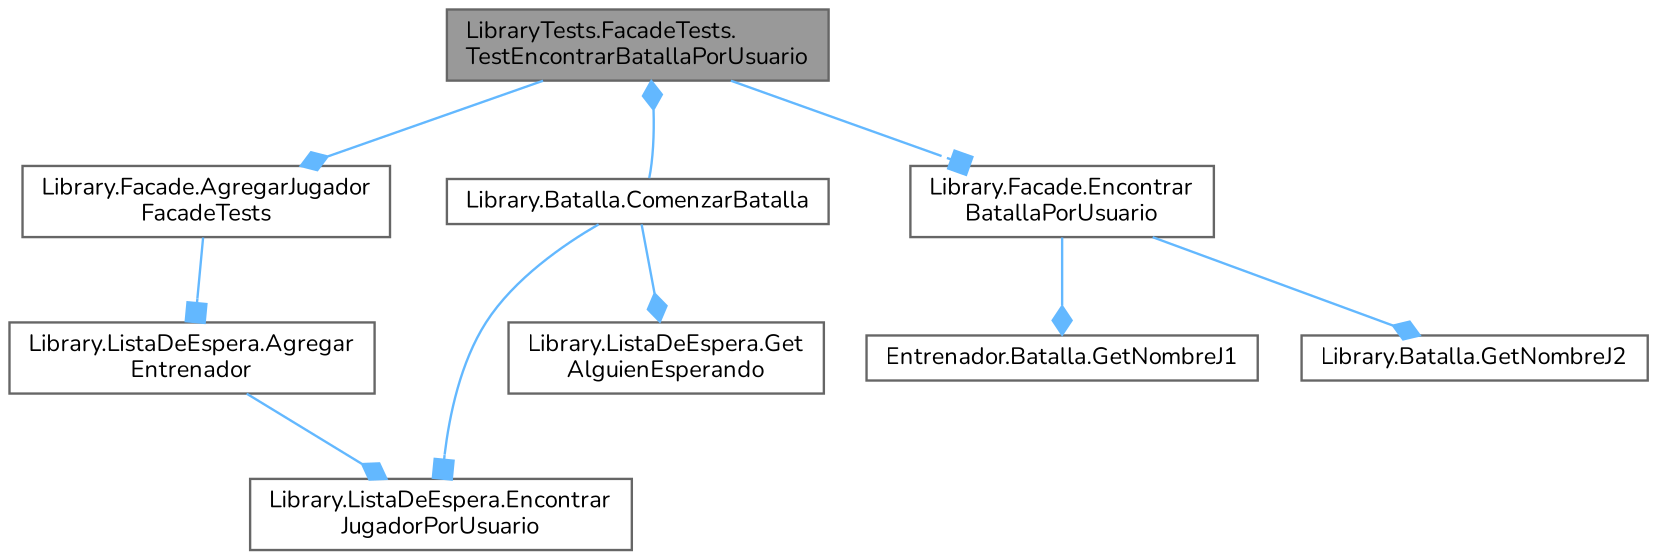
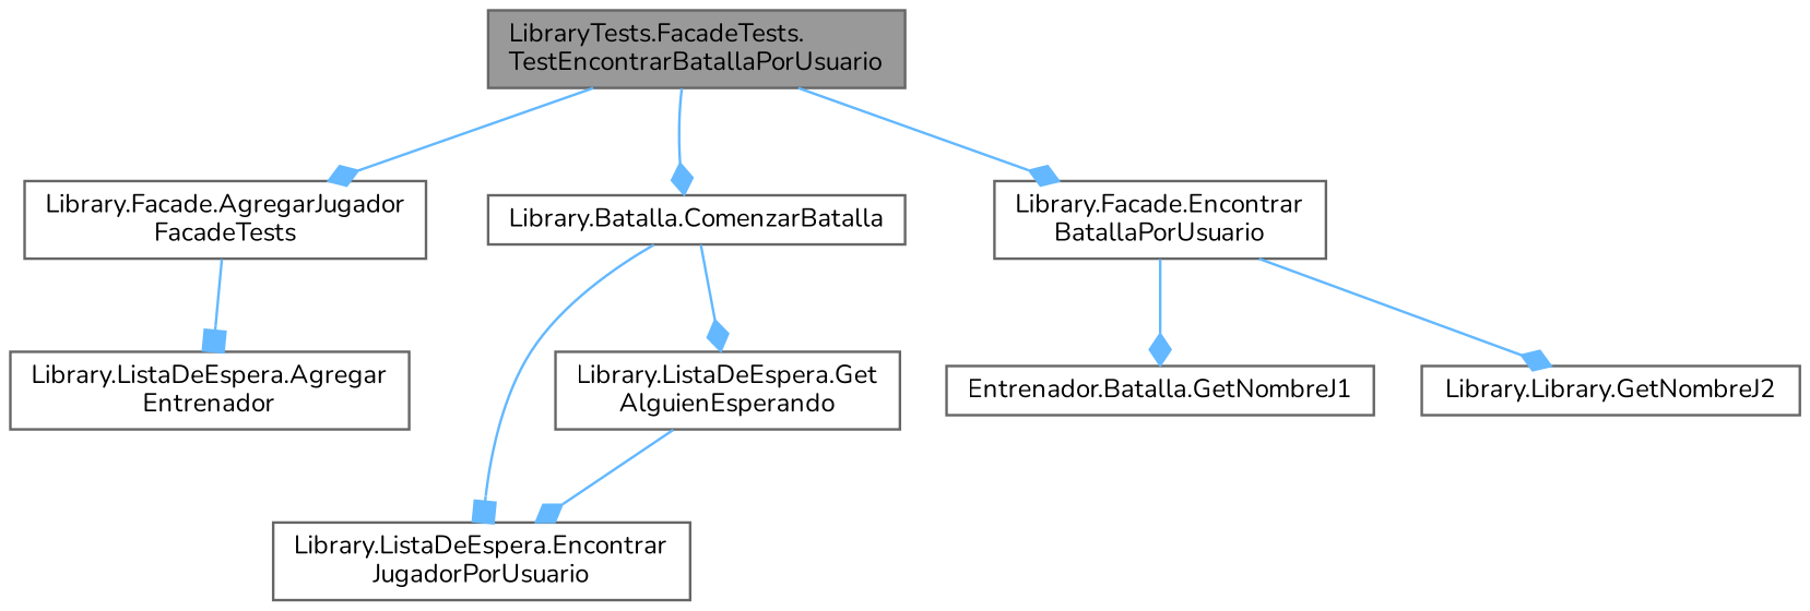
  digraph {
    fontname=Nunito
    rankdir=TB
    node [color=grey40 fillcolor=white fontname=Nunito fontsize=10 shape=box style=filled]
    edge [arrowhead=diamond color=steelblue1 fontname=Nunito fontsize=10 labelfontname=Helvetica labelfontsize=10 style=solid]
    n1 [color=gray40 fillcolor=grey60 fontcolor=black height=0.2 label="LibraryTests.FacadeTests.\lTestEncontrarBatallaPorUsuario" width=0.4]
    n2 [height=0.2 label="Library.Facade.AgregarJugador\lFacadeTests" width=0.4]
    n3 [height=0.2 label="Library.Batalla.ComenzarBatalla" width=0.4]
    n4 [height=0.2 label="Library.Facade.Encontrar\lBatallaPorUsuario" width=0.4]
    n5 [height=0.2 label="Library.ListaDeEspera.Agregar\lEntrenador" width=0.4]
    n6 [height=0.2 label="Library.ListaDeEspera.Encontrar\lJugadorPorUsuario" width=0.4]
    n7 [height=0.2 label="Library.ListaDeEspera.Get\lAlguienEsperando" width=0.4]
    n8 [height=0.2 label="Entrenador.Batalla.GetNombreJ1" width=0.4]
-   n9 [height=0.2 label="Library.Batalla.GetNombreJ2" width=0.4]
+   n9 [height=0.2 label="Library.Library.GetNombreJ2" width=0.4]
    n1 -> n2
-   n3 -> n1
-   n1 -> n4 [arrowhead=box]
+   n1 -> n3
+   n1 -> n4
    n2 -> n5 [arrowhead=box]
    n3 -> n6 [arrowhead=box]
    n3 -> n7
    n4 -> n8
    n4 -> n9
-   n5 -> n6
+   n7 -> n6
  }
